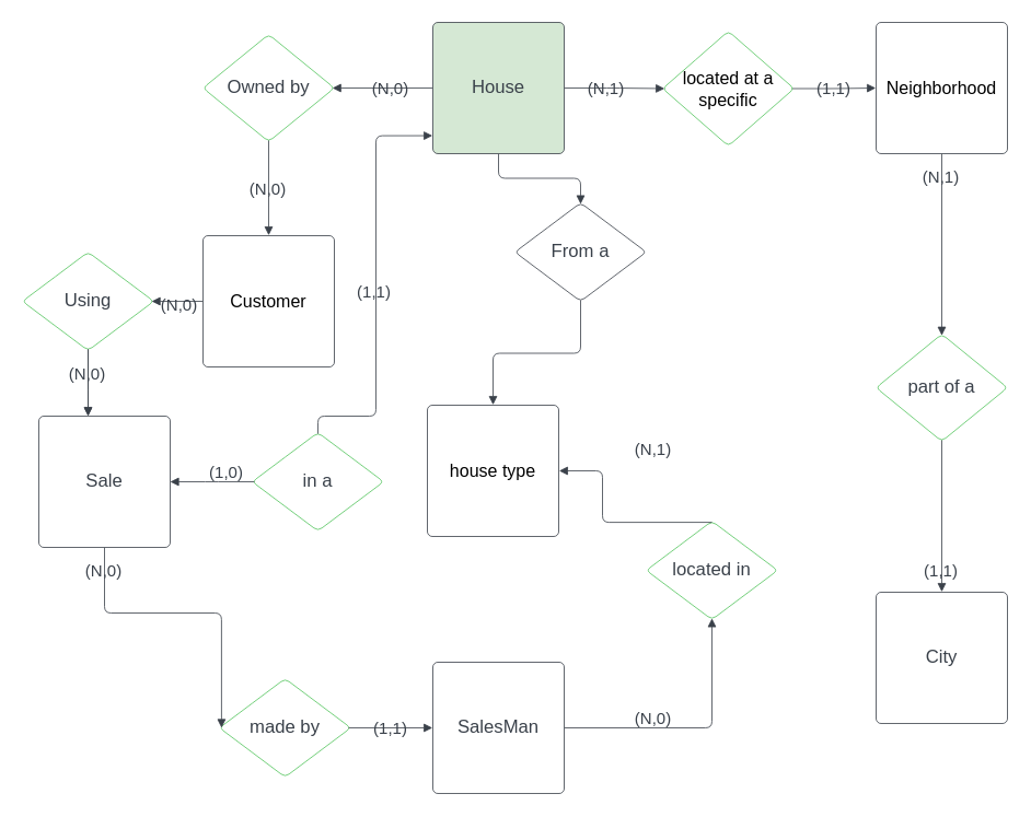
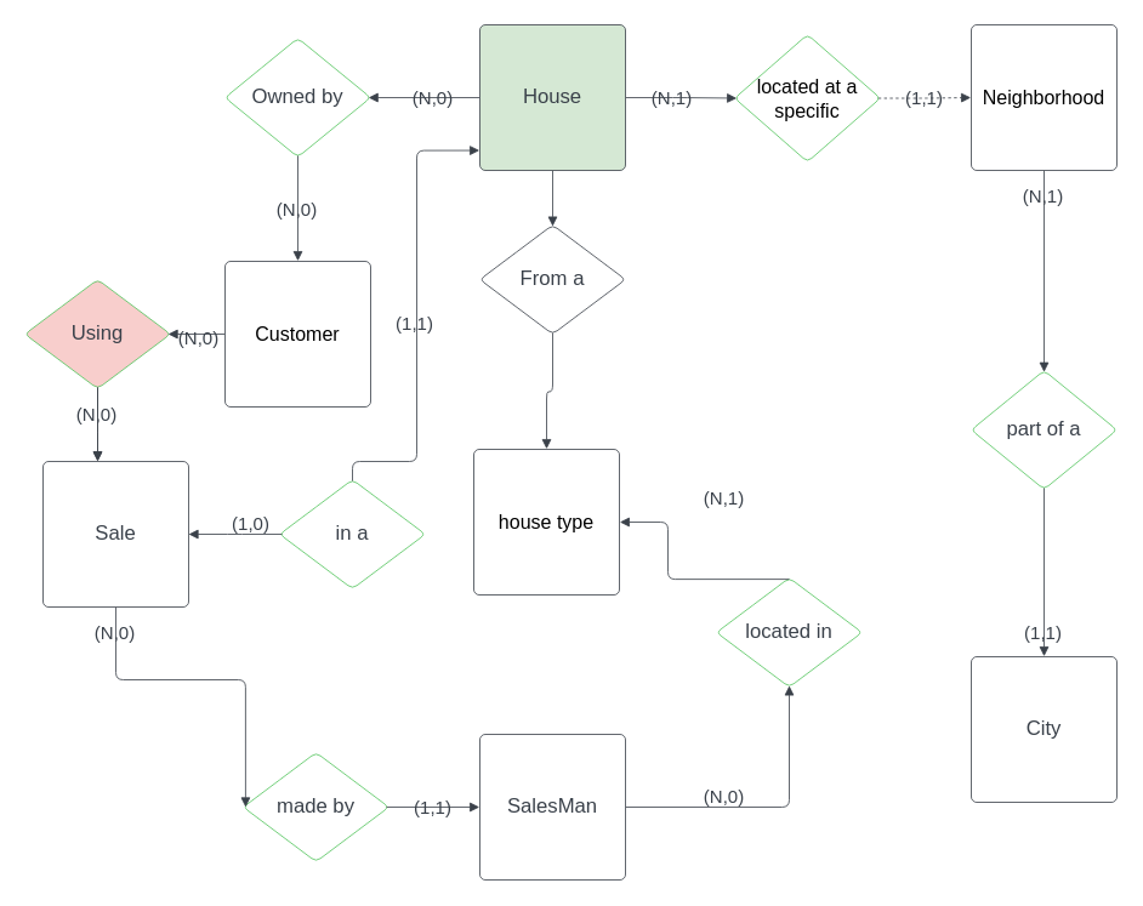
  <mxCell id="0" />
  <mxCell id="1" parent="0" />
  <mxCell id="2" value="House" style="html=1;overflow=block;blockSpacing=1;whiteSpace=wrap;fontSize=16.7;fontColor=#3a414a;spacing=3.8;strokeColor=#3a414a;strokeOpacity=100;rounded=1;absoluteArcSize=1;arcSize=9;strokeWidth=0.8;lucidId=angw_Oj28WtG;fillColor=#d5e8d4;" parent="1" vertex="1"><mxGeometry x="395" width="120" height="120" as="geometry" y="20" /></mxCell>
  <mxCell id="3" value="" style="html=1;jettySize=18;whiteSpace=wrap;fontSize=13;strokeColor=#3a414a;strokeOpacity=100;strokeWidth=0.8;rounded=1;arcSize=12;edgeStyle=orthogonalEdgeStyle;startArrow=none;endArrow=block;endFill=1;exitX=1.003;exitY=0.5;exitPerimeter=0;entryX=0.014;entryY=0.5;entryPerimeter=0;lucidId=ypgwyAN0PypB;" parent="1" source="2" target="15" edge="1"><mxGeometry width="100" height="100" relative="1" as="geometry"><Array as="points" /></mxGeometry></mxCell>
- <mxCell id="4" value="" style="html=1;jettySize=18;whiteSpace=wrap;fontSize=13;strokeColor=#3a414a;strokeOpacity=100;strokeWidth=0.8;rounded=1;arcSize=12;edgeStyle=orthogonalEdgeStyle;startArrow=none;endArrow=block;endFill=1;exitX=0.986;exitY=0.5;exitPerimeter=0;entryX=-0.003;entryY=0.5;entryPerimeter=0;lucidId=RsgwsH1Xkua~;" parent="1" source="15" target="5" edge="1"><mxGeometry width="100" height="100" relative="1" as="geometry"><Array as="points" /></mxGeometry></mxCell>
+ <mxCell id="4" value="" style="html=1;jettySize=18;whiteSpace=wrap;fontSize=13;strokeColor=#3a414a;strokeOpacity=100;strokeWidth=0.8;rounded=1;arcSize=12;edgeStyle=orthogonalEdgeStyle;startArrow=none;endArrow=block;endFill=1;exitX=0.986;exitY=0.5;exitPerimeter=0;entryX=-0.003;entryY=0.5;entryPerimeter=0;lucidId=RsgwsH1Xkua~;dashed=1;" parent="1" source="15" target="5" edge="1"><mxGeometry width="100" height="100" relative="1" as="geometry"><Array as="points" /></mxGeometry></mxCell>
  <mxCell id="5" value="Neighborhood" style="html=1;overflow=block;blockSpacing=1;whiteSpace=wrap;fontSize=16;spacing=3.8;strokeColor=#3a414a;strokeOpacity=100;rounded=1;absoluteArcSize=1;arcSize=9;strokeWidth=0.8;lucidId=ApgwN9.UqPnb;" parent="1" vertex="1"><mxGeometry x="800" width="120" height="120" as="geometry" y="20" /></mxCell>
  <mxCell id="6" value="" style="html=1;jettySize=18;whiteSpace=wrap;fontSize=13;strokeColor=#3a414a;strokeOpacity=100;strokeWidth=0.8;rounded=1;arcSize=12;edgeStyle=orthogonalEdgeStyle;startArrow=none;endArrow=block;endFill=1;exitX=0.5;exitY=1.003;exitPerimeter=0;entryX=0.5;entryY=0.013;entryPerimeter=0;lucidId=WpgwNpe~j~t.;" parent="1" source="5" target="17" edge="1"><mxGeometry width="100" height="100" relative="1" as="geometry"><Array as="points" /></mxGeometry></mxCell>
  <mxCell id="7" value="" style="html=1;jettySize=18;whiteSpace=wrap;fontSize=13;strokeColor=#3a414a;strokeOpacity=100;strokeWidth=0.8;rounded=1;arcSize=12;edgeStyle=orthogonalEdgeStyle;startArrow=none;endArrow=block;endFill=1;exitX=0.5;exitY=0.987;exitPerimeter=0;entryX=0.5;entryY=-0.003;entryPerimeter=0;lucidId=0AgwDM7Jqpk7;" parent="1" source="17" target="8" edge="1"><mxGeometry width="100" height="100" relative="1" as="geometry"><Array as="points" /></mxGeometry></mxCell>
  <mxCell id="8" value="City" style="html=1;overflow=block;blockSpacing=1;whiteSpace=wrap;fontSize=16.7;fontColor=#3a414a;spacing=3.8;strokeColor=#3a414a;strokeOpacity=100;rounded=1;absoluteArcSize=1;arcSize=9;strokeWidth=0.8;lucidId=YpgwpV-dKNsy;" parent="1" vertex="1"><mxGeometry x="800" y="541" width="120" height="120" as="geometry" /></mxCell>
  <mxCell id="9" value="" style="html=1;jettySize=18;whiteSpace=wrap;fontSize=13;strokeColor=#3a414a;strokeOpacity=100;strokeWidth=0.8;rounded=1;arcSize=12;edgeStyle=orthogonalEdgeStyle;startArrow=none;endArrow=block;endFill=1;exitX=0.5;exitY=0.988;exitPerimeter=0;entryX=0.5;entryY=-0.003;entryPerimeter=0;lucidId=sCgwjgl3KNw3;" parent="1" source="18" target="11" edge="1"><mxGeometry width="100" height="100" relative="1" as="geometry"><Array as="points" /></mxGeometry></mxCell>
  <mxCell id="10" value="" style="html=1;jettySize=18;whiteSpace=wrap;fontSize=13;strokeColor=#3a414a;strokeOpacity=100;strokeWidth=0.8;rounded=1;arcSize=12;edgeStyle=orthogonalEdgeStyle;startArrow=none;endArrow=block;endFill=1;exitX=0.5;exitY=1.003;exitPerimeter=0;entryX=0.5;entryY=0.012;entryPerimeter=0;lucidId=qqgwtWZakqvF;" parent="1" source="2" target="18" edge="1"><mxGeometry width="100" height="100" relative="1" as="geometry"><Array as="points" /></mxGeometry></mxCell>
  <mxCell id="11" value="house type" style="html=1;overflow=block;blockSpacing=1;whiteSpace=wrap;fontSize=16;spacing=3.8;strokeColor=#3a414a;strokeOpacity=100;rounded=1;absoluteArcSize=1;arcSize=9;strokeWidth=0.8;lucidId=rqgw14XMn9z~;" parent="1" vertex="1"><mxGeometry x="390" y="370" width="120" height="120" as="geometry" /></mxCell>
  <mxCell id="12" value="" style="html=1;jettySize=18;whiteSpace=wrap;fontSize=13;strokeColor=#3a414a;strokeOpacity=100;strokeWidth=0.8;rounded=1;arcSize=12;edgeStyle=orthogonalEdgeStyle;startArrow=none;endArrow=block;endFill=1;exitX=0.5;exitY=0.987;exitPerimeter=0;entryX=0.5;entryY=-0.003;entryPerimeter=0;lucidId=gAgw.2TAVyg5;" parent="1" source="16" target="14" edge="1"><mxGeometry width="100" height="100" relative="1" as="geometry"><Array as="points" /></mxGeometry></mxCell>
  <mxCell id="13" value="" style="html=1;jettySize=18;whiteSpace=wrap;fontSize=13;strokeColor=#3a414a;strokeOpacity=100;strokeWidth=0.8;rounded=1;arcSize=12;edgeStyle=orthogonalEdgeStyle;startArrow=none;endArrow=block;endFill=1;exitX=-0.003;exitY=0.5;exitPerimeter=0;entryX=0.985;entryY=0.5;entryPerimeter=0;lucidId=Jrgw2AeaRDvT;" parent="1" source="2" target="16" edge="1"><mxGeometry width="100" height="100" relative="1" as="geometry"><Array as="points" /></mxGeometry></mxCell>
  <mxCell id="14" value="Customer" style="html=1;overflow=block;blockSpacing=1;whiteSpace=wrap;fontSize=16;spacing=3.8;strokeColor=#3a414a;strokeOpacity=100;rounded=1;absoluteArcSize=1;arcSize=9;strokeWidth=0.8;lucidId=Krgw5wzXm4r4;" parent="1" vertex="1"><mxGeometry x="185" y="215" width="120" height="120" as="geometry" /></mxCell>
  <mxCell id="15" value="located at a specific" style="html=1;overflow=block;blockSpacing=1;whiteSpace=wrap;rhombus;fontSize=16;spacing=3.8;strokeColor=#54c45e;strokeOpacity=100;rounded=1;absoluteArcSize=1;arcSize=9;strokeWidth=0.8;lucidId=RsgwEJiJbgpL;" parent="1" vertex="1"><mxGeometry x="605" y="28" width="120" height="105" as="geometry" /></mxCell>
  <mxCell id="16" value="Owned by" style="html=1;overflow=block;blockSpacing=1;whiteSpace=wrap;rhombus;fontSize=16.7;fontColor=#3a414a;spacing=3.8;strokeColor=#54c45e;strokeOpacity=100;rounded=1;absoluteArcSize=1;arcSize=9;strokeWidth=0.8;lucidId=gAgwcZ54q~Nc;" parent="1" vertex="1"><mxGeometry x="185" y="31" width="120" height="98" as="geometry" /></mxCell>
  <mxCell id="17" value="part of a" style="html=1;overflow=block;blockSpacing=1;whiteSpace=wrap;rhombus;fontSize=16.7;fontColor=#3a414a;spacing=3.8;strokeColor=#54c45e;strokeOpacity=100;rounded=1;absoluteArcSize=1;arcSize=9;strokeWidth=0.8;lucidId=pBgwneEzenQx;" parent="1" vertex="1"><mxGeometry x="800" y="305" width="120" height="98" as="geometry" /></mxCell>
- <mxCell id="18" value="From a" style="html=1;overflow=block;blockSpacing=1;whiteSpace=wrap;rhombus;fontSize=16.7;fontColor=#3a414a;spacing=3.8;strokeColor=#3a414a;strokeOpacity=100;rounded=1;absoluteArcSize=1;arcSize=9;strokeWidth=0.8;lucidId=sCgw0Yt0yr7J;" parent="1" vertex="1"><mxGeometry x="470" y="185" width="120" height="90" as="geometry" /></mxCell>
+ <mxCell id="18" value="From a" style="html=1;overflow=block;blockSpacing=1;whiteSpace=wrap;rhombus;fontSize=16.7;fontColor=#3a414a;spacing=3.8;strokeColor=#3a414a;strokeOpacity=100;rounded=1;absoluteArcSize=1;arcSize=9;strokeWidth=0.8;lucidId=sCgw0Yt0yr7J;" parent="1" vertex="1"><mxGeometry x="395" y="185" width="120" height="90" as="geometry" /></mxCell>
  <mxCell id="19" value="made by" style="html=1;overflow=block;blockSpacing=1;whiteSpace=wrap;rhombus;fontSize=16.7;fontColor=#3a414a;spacing=3.8;strokeColor=#54c45e;strokeOpacity=100;rounded=1;absoluteArcSize=1;arcSize=9;strokeWidth=0.8;lucidId=BBmw~44TKF7p;" parent="1" vertex="1"><mxGeometry x="200" y="620" width="120" height="90" as="geometry" /></mxCell>
  <mxCell id="20" value="SalesMan" style="html=1;overflow=block;blockSpacing=1;whiteSpace=wrap;fontSize=16.7;fontColor=#3a414a;spacing=3.8;strokeColor=#3a414a;strokeOpacity=100;rounded=1;absoluteArcSize=1;arcSize=9;strokeWidth=0.8;lucidId=PBmwYfU6fWNr;" parent="1" vertex="1"><mxGeometry x="395" y="605" width="120" height="120" as="geometry" /></mxCell>
- <mxCell id="21" value="Using" style="html=1;overflow=block;blockSpacing=1;whiteSpace=wrap;rhombus;fontSize=16.7;fontColor=#3a414a;spacing=3.8;strokeColor=#54c45e;strokeOpacity=100;rounded=1;absoluteArcSize=1;arcSize=9;strokeWidth=0.8;lucidId=UCmw1iHHzvIH;" parent="1" vertex="1"><mxGeometry x="20" y="230" width="120" height="90" as="geometry" /></mxCell>
+ <mxCell id="21" value="Using" style="html=1;overflow=block;blockSpacing=1;whiteSpace=wrap;rhombus;fontSize=16.7;fontColor=#3a414a;spacing=3.8;strokeColor=#54c45e;strokeOpacity=100;rounded=1;absoluteArcSize=1;arcSize=9;strokeWidth=0.8;lucidId=UCmw1iHHzvIH;fillColor=#f8cecc;" parent="1" vertex="1"><mxGeometry x="20" y="230" width="120" height="90" as="geometry" /></mxCell>
  <mxCell id="22" value="(1,1)" style="html=1;overflow=block;blockSpacing=1;whiteSpace=wrap;fontSize=15;fontColor=#3a414a;spacing=3.8;strokeOpacity=0;fillOpacity=0;rounded=1;absoluteArcSize=1;arcSize=9;fillColor=#ffffff;strokeWidth=0.8;lucidId=AMmw_E8uwrtP;" parent="1" vertex="1"><mxGeometry x="710" y="59" width="103" height="41" as="geometry" /></mxCell>
  <mxCell id="23" value="(N,1)" style="html=1;overflow=block;blockSpacing=1;whiteSpace=wrap;fontSize=15;fontColor=#3a414a;spacing=3.8;strokeOpacity=0;fillOpacity=0;rounded=1;absoluteArcSize=1;arcSize=9;fillColor=#ffffff;strokeWidth=0.8;lucidId=~Mmw2PFtGRS_;" parent="1" vertex="1"><mxGeometry x="502" y="59" width="103" height="41" as="geometry" /></mxCell>
  <mxCell id="24" value="(1,1)" style="html=1;overflow=block;blockSpacing=1;whiteSpace=wrap;fontSize=15;fontColor=#3a414a;spacing=3.8;strokeOpacity=0;fillOpacity=0;rounded=1;absoluteArcSize=1;arcSize=9;fillColor=#ffffff;strokeWidth=0.8;lucidId=WNmwfJ8os3lH;" parent="1" vertex="1"><mxGeometry x="808" y="500" width="103" height="41" as="geometry" /></mxCell>
  <mxCell id="25" value="(N,1)" style="html=1;overflow=block;blockSpacing=1;whiteSpace=wrap;fontSize=15;fontColor=#3a414a;spacing=3.8;strokeOpacity=0;fillOpacity=0;rounded=1;absoluteArcSize=1;arcSize=9;fillColor=#ffffff;strokeWidth=0.8;lucidId=4NmwjHZSOUP8;" parent="1" vertex="1"><mxGeometry x="808" y="140" width="103" height="41" as="geometry" /></mxCell>
  <mxCell id="26" value="(N,0)" style="html=1;overflow=block;blockSpacing=1;whiteSpace=wrap;fontSize=15;fontColor=#3a414a;spacing=3.8;strokeOpacity=0;fillOpacity=0;rounded=1;absoluteArcSize=1;arcSize=9;fillColor=#ffffff;strokeWidth=0.8;lucidId=dPmwO-zsQQQI;" parent="1" vertex="1"><mxGeometry x="193" y="151" width="103" height="41" as="geometry" /></mxCell>
  <mxCell id="27" value="(N,0)" style="html=1;overflow=block;blockSpacing=1;whiteSpace=wrap;fontSize=15;fontColor=#3a414a;spacing=3.8;strokeOpacity=0;fillOpacity=0;rounded=1;absoluteArcSize=1;arcSize=9;fillColor=#ffffff;strokeWidth=0.8;lucidId=oPmw8ddw1VWJ;" parent="1" vertex="1"><mxGeometry x="305" y="59" width="103" height="41" as="geometry" /></mxCell>
  <mxCell id="28" value="" style="html=1;jettySize=18;whiteSpace=wrap;fontSize=13;strokeColor=#3a414a;strokeOpacity=100;strokeWidth=0.8;rounded=1;arcSize=12;edgeStyle=orthogonalEdgeStyle;startArrow=none;endArrow=block;endFill=1;exitX=-0.003;exitY=0.5;exitPerimeter=0;entryX=0.984;entryY=0.5;entryPerimeter=0;lucidId=mUmwqFuiOrQe;" parent="1" source="14" target="21" edge="1"><mxGeometry width="100" height="100" relative="1" as="geometry"><Array as="points" /></mxGeometry></mxCell>
  <mxCell id="29" value="in a" style="html=1;overflow=block;blockSpacing=1;whiteSpace=wrap;rhombus;fontSize=16.7;fontColor=#3a414a;spacing=3.8;strokeColor=#54c45e;strokeOpacity=100;rounded=1;absoluteArcSize=1;arcSize=9;strokeWidth=0.8;lucidId=CUmwmU4akOy8;" parent="1" vertex="1"><mxGeometry x="230" y="395" width="120" height="90" as="geometry" /></mxCell>
  <mxCell id="30" value="Sale" style="html=1;overflow=block;blockSpacing=1;whiteSpace=wrap;fontSize=16.7;fontColor=#3a414a;spacing=3.8;strokeColor=#3a414a;strokeOpacity=100;rounded=1;absoluteArcSize=1;arcSize=9;strokeWidth=0.8;lucidId=CUmw_DApGTz3;" parent="1" vertex="1"><mxGeometry y="380" width="120" height="120" as="geometry" x="35" /></mxCell>
  <mxCell id="31" value="" style="html=1;jettySize=18;whiteSpace=wrap;fontSize=13;strokeColor=#3a414a;strokeOpacity=100;strokeWidth=0.8;rounded=1;arcSize=12;edgeStyle=orthogonalEdgeStyle;startArrow=none;endArrow=block;endFill=1;exitX=0.016;exitY=0.5;exitPerimeter=0;lucidId=CUmwW3_Usczz;" parent="1" source="29" edge="1"><mxGeometry width="100" height="100" relative="1" as="geometry"><Array as="points" /><mxPoint x="155" y="440" as="targetPoint" /></mxGeometry></mxCell>
  <mxCell id="32" value="(1,1)" style="html=1;overflow=block;blockSpacing=1;whiteSpace=wrap;fontSize=15;fontColor=#3a414a;spacing=3.8;strokeOpacity=0;fillOpacity=0;rounded=1;absoluteArcSize=1;arcSize=9;fillColor=#ffffff;strokeWidth=0.8;lucidId=CUmwEncnXBwo;" parent="1" vertex="1"><mxGeometry x="290" y="245" width="103" height="41" as="geometry" /></mxCell>
  <mxCell id="33" value="" style="html=1;jettySize=18;whiteSpace=wrap;fontSize=13;strokeColor=#3a414a;strokeOpacity=100;strokeWidth=0.8;rounded=1;arcSize=12;edgeStyle=orthogonalEdgeStyle;startArrow=none;endArrow=block;endFill=1;exitX=0.5;exitY=0.012;exitPerimeter=0;entryX=-0.003;entryY=0.863;entryPerimeter=0;lucidId=zVmwgyi0WLqU;" parent="1" source="29" target="2" edge="1"><mxGeometry width="100" height="100" relative="1" as="geometry"><Array as="points"><mxPoint x="290" y="380" /><mxPoint x="343" y="380" /><mxPoint x="343" y="124" /></Array></mxGeometry></mxCell>
  <mxCell id="34" value="" style="html=1;jettySize=18;whiteSpace=wrap;fontSize=13;strokeColor=#3a414a;strokeOpacity=100;strokeWidth=0.8;rounded=1;arcSize=12;edgeStyle=orthogonalEdgeStyle;startArrow=none;endArrow=block;endFill=1;exitX=0.984;exitY=0.5;exitPerimeter=0;entryX=-0.003;entryY=0.5;entryPerimeter=0;lucidId=0WmwdXNoEjyP;" parent="1" source="19" target="20" edge="1"><mxGeometry width="100" height="100" relative="1" as="geometry"><Array as="points" /></mxGeometry></mxCell>
  <mxCell id="35" value="" style="html=1;jettySize=18;whiteSpace=wrap;fontSize=13;strokeColor=#3a414a;strokeOpacity=100;strokeWidth=0.8;rounded=1;arcSize=12;edgeStyle=orthogonalEdgeStyle;startArrow=none;endArrow=block;endFill=1;exitX=0.5;exitY=1.003;exitPerimeter=0;entryX=0.016;entryY=0.5;entryPerimeter=0;lucidId=3WmwOGOnccLt;" parent="1" source="30" target="19" edge="1"><mxGeometry width="100" height="100" relative="1" as="geometry"><Array as="points" /></mxGeometry></mxCell>
  <mxCell id="36" value="" style="html=1;jettySize=18;whiteSpace=wrap;fontSize=13;strokeColor=#3a414a;strokeOpacity=100;strokeWidth=0.8;rounded=1;arcSize=12;edgeStyle=orthogonalEdgeStyle;startArrow=none;endArrow=block;endFill=1;exitX=0.5;exitY=0.988;exitPerimeter=0;entryX=0.375;entryY=-0.003;entryPerimeter=0;lucidId=aYmwxJQsxa1u;" parent="1" source="21" target="30" edge="1"><mxGeometry width="100" height="100" relative="1" as="geometry"><Array as="points" /></mxGeometry></mxCell>
  <mxCell id="37" value="" style="html=1;jettySize=18;whiteSpace=wrap;fontSize=13;strokeColor=#3a414a;strokeOpacity=100;strokeWidth=0.8;rounded=1;arcSize=12;edgeStyle=orthogonalEdgeStyle;startArrow=none;endArrow=block;endFill=1;exitX=0.5;exitY=0.988;exitPerimeter=0;lucidId=M0mwVqULsKSi;" parent="1" source="21" edge="1"><mxGeometry width="100" height="100" relative="1" as="geometry"><Array as="points" /><mxPoint x="80" y="380" as="targetPoint" /></mxGeometry></mxCell>
  <mxCell id="38" value="(N,0)" style="html=1;overflow=block;blockSpacing=1;whiteSpace=wrap;fontSize=15;fontColor=#3a414a;spacing=3.8;strokeOpacity=0;fillOpacity=0;rounded=1;absoluteArcSize=1;arcSize=9;fillColor=#ffffff;strokeWidth=0.8;lucidId=X0mwkfSpusPx;" parent="1" vertex="1"><mxGeometry x="28" y="320" width="103" height="41" as="geometry" /></mxCell>
  <mxCell id="39" value="(N,0)" style="html=1;overflow=block;blockSpacing=1;whiteSpace=wrap;fontSize=15;fontColor=#3a414a;spacing=3.8;strokeOpacity=0;fillOpacity=0;rounded=1;absoluteArcSize=1;arcSize=9;fillColor=#ffffff;strokeWidth=0.8;lucidId=z1mw8Hh5D-HH;" parent="1" vertex="1"><mxGeometry x="112" y="257" width="103" height="41" as="geometry" /></mxCell>
  <mxCell id="40" value="(1,0)" style="html=1;overflow=block;blockSpacing=1;whiteSpace=wrap;fontSize=15;fontColor=#3a414a;spacing=3.8;strokeOpacity=0;fillOpacity=0;rounded=1;absoluteArcSize=1;arcSize=9;fillColor=#ffffff;strokeWidth=0.8;lucidId=m2mw3bXtVRRS;" parent="1" vertex="1"><mxGeometry x="155" y="410" width="103" height="41" as="geometry" /></mxCell>
  <mxCell id="41" value="(N,0)" style="html=1;overflow=block;blockSpacing=1;whiteSpace=wrap;fontSize=15;fontColor=#3a414a;spacing=3.8;strokeOpacity=0;fillOpacity=0;rounded=1;absoluteArcSize=1;arcSize=9;fillColor=#ffffff;strokeWidth=0.8;lucidId=-3mw3Nv~7jZv;" parent="1" vertex="1"><mxGeometry x="43" y="500" width="103" height="41" as="geometry" /></mxCell>
  <mxCell id="42" value="(1,1)" style="html=1;overflow=block;blockSpacing=1;whiteSpace=wrap;fontSize=15;fontColor=#3a414a;spacing=3.8;strokeOpacity=0;fillOpacity=0;rounded=1;absoluteArcSize=1;arcSize=9;fillColor=#ffffff;strokeWidth=0.8;lucidId=o5mw~.sg-z_B;" parent="1" vertex="1"><mxGeometry x="305" y="644" width="103" height="41" as="geometry" /></mxCell>
  <mxCell id="43" value="" style="html=1;jettySize=18;whiteSpace=wrap;fontSize=13;strokeColor=#3a414a;strokeOpacity=100;strokeWidth=0.8;rounded=1;arcSize=12;edgeStyle=orthogonalEdgeStyle;startArrow=none;endArrow=block;endFill=1;exitX=1.003;exitY=0.5;exitPerimeter=0;entryX=0.5;entryY=0.988;entryPerimeter=0;lucidId=B5mwJapEmuyY;" parent="1" source="20" target="44" edge="1"><mxGeometry width="100" height="100" relative="1" as="geometry"><Array as="points" /></mxGeometry></mxCell>
  <mxCell id="44" value="located in" style="html=1;overflow=block;blockSpacing=1;whiteSpace=wrap;rhombus;fontSize=16.7;fontColor=#3a414a;spacing=3.8;strokeColor=#54c45e;strokeOpacity=100;rounded=1;absoluteArcSize=1;arcSize=9;strokeWidth=0.8;lucidId=B5mwS04oB.Iu;" parent="1" vertex="1"><mxGeometry x="590" y="476" width="120" height="90" as="geometry" /></mxCell>
  <mxCell id="45" value="" style="html=1;jettySize=18;whiteSpace=wrap;fontSize=13;strokeColor=#3a414a;strokeOpacity=100;strokeWidth=0.8;rounded=1;arcSize=12;edgeStyle=orthogonalEdgeStyle;startArrow=none;endArrow=block;endFill=1;exitX=0.5;exitY=0.012;exitPerimeter=0;entryX=1.003;entryY=0.5;entryPerimeter=0;lucidId=Y5mwv62upaYB;" parent="1" source="44" target="11" edge="1"><mxGeometry width="100" height="100" relative="1" as="geometry"><Array as="points" /></mxGeometry></mxCell>
  <mxCell id="46" value="(N,1)" style="html=1;overflow=block;blockSpacing=1;whiteSpace=wrap;fontSize=15;fontColor=#3a414a;spacing=3.8;strokeOpacity=0;fillOpacity=0;rounded=1;absoluteArcSize=1;arcSize=9;fillColor=#ffffff;strokeWidth=0.8;lucidId=m7mw9EbzzjCw;" parent="1" vertex="1"><mxGeometry x="545" y="389" width="103" height="41" as="geometry" /></mxCell>
  <mxCell id="47" value="(N,0)" style="html=1;overflow=block;blockSpacing=1;whiteSpace=wrap;fontSize=15;fontColor=#3a414a;spacing=3.8;strokeOpacity=0;fillOpacity=0;rounded=1;absoluteArcSize=1;arcSize=9;fillColor=#ffffff;strokeWidth=0.8;lucidId=J7mw.IZj9TKz;" parent="1" vertex="1"><mxGeometry x="545" y="635" width="103" height="41" as="geometry" /></mxCell>
